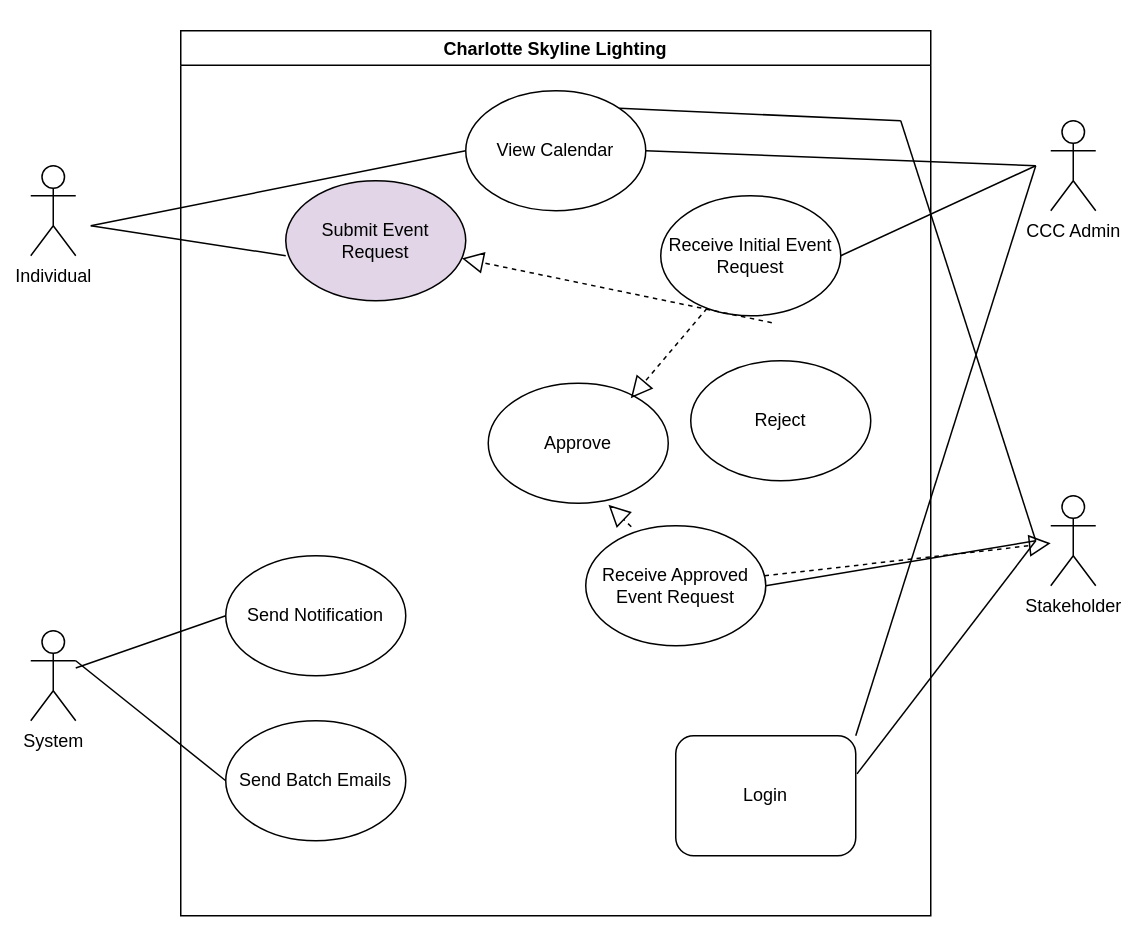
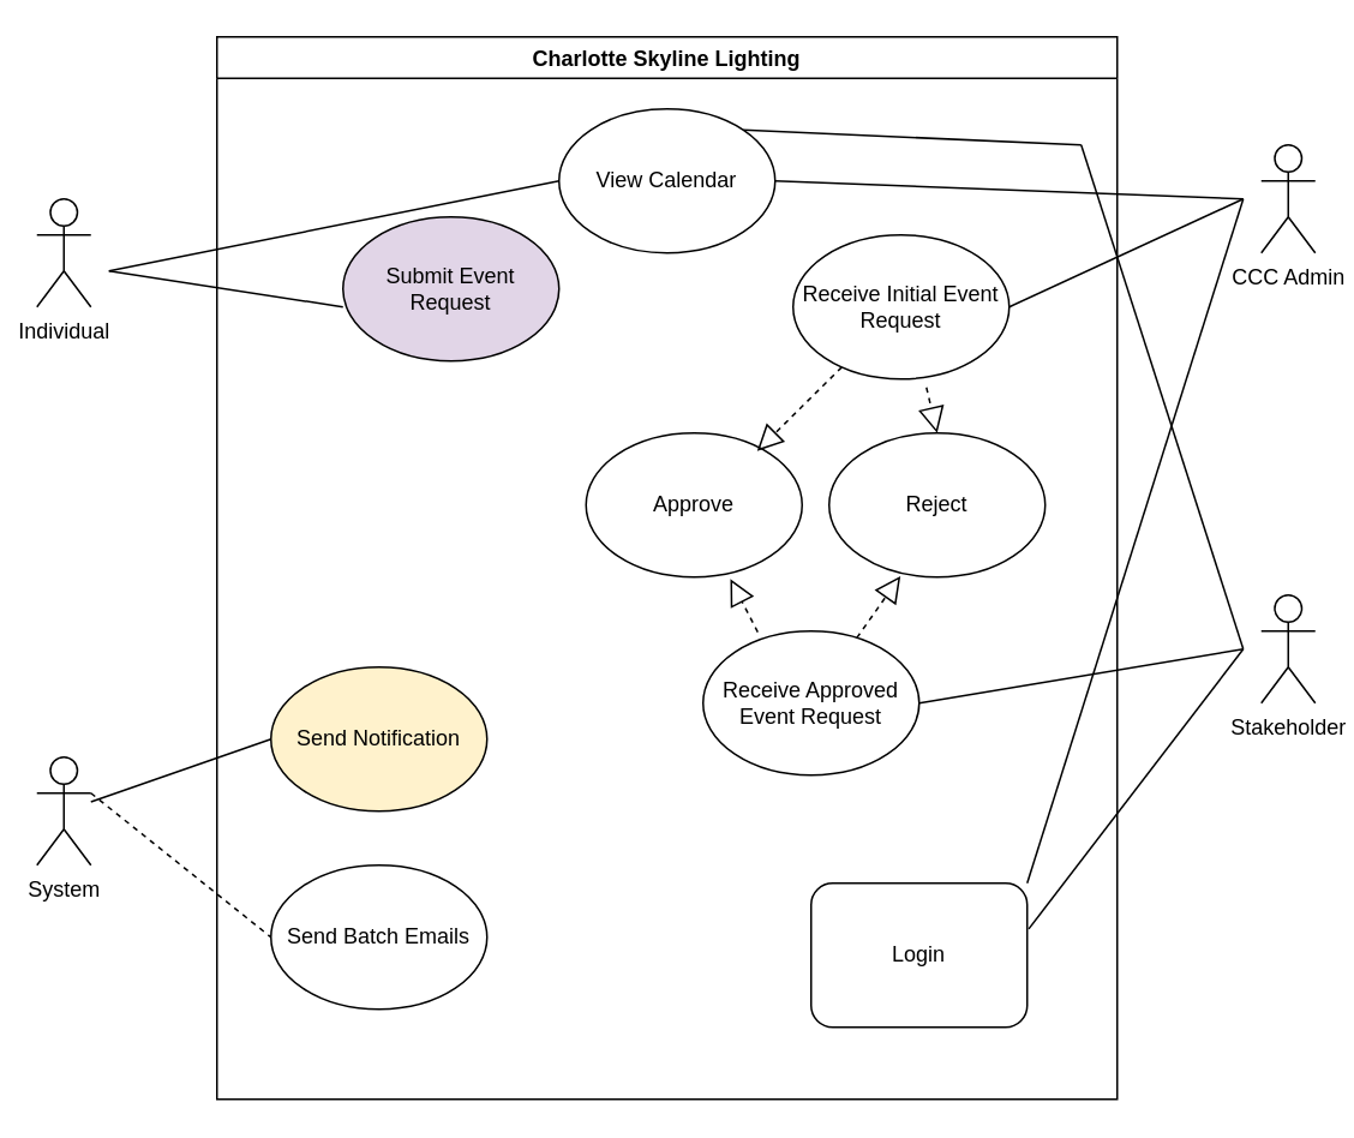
  <mxCell id="0" />
  <mxCell id="1" parent="0" />
  <mxCell id="2" value="Charlotte Skyline Lighting" style="swimlane;" parent="1" vertex="1"><mxGeometry x="120" y="20" width="500" height="590" as="geometry" /></mxCell>
  <mxCell id="3" value="Login" style="whiteSpace=wrap;html=1;rounded=1;" parent="2" vertex="1"><mxGeometry x="330" y="470" width="120" height="80" as="geometry" /></mxCell>
  <mxCell id="4" value="Submit Event Request" style="ellipse;whiteSpace=wrap;html=1;fillColor=#e1d5e7;" parent="2" vertex="1"><mxGeometry x="70" y="100" width="120" height="80" as="geometry" /></mxCell>
  <mxCell id="5" value="View Calendar" style="ellipse;whiteSpace=wrap;html=1;" parent="2" vertex="1"><mxGeometry x="190" y="40" width="120" height="80" as="geometry" /></mxCell>
  <mxCell id="6" value="Send Batch Emails" style="ellipse;whiteSpace=wrap;html=1;" parent="2" vertex="1"><mxGeometry x="30" y="460" width="120" height="80" as="geometry" /></mxCell>
- <mxCell id="7" value="Send Notification" style="ellipse;whiteSpace=wrap;html=1;" parent="2" vertex="1"><mxGeometry x="30" y="350" width="120" height="80" as="geometry" /></mxCell>
+ <mxCell id="7" value="Send Notification" style="ellipse;whiteSpace=wrap;html=1;fillColor=#fff2cc;" parent="2" vertex="1"><mxGeometry x="30" y="350" width="120" height="80" as="geometry" /></mxCell>
  <mxCell id="8" value="Receive Initial Event Request" style="ellipse;whiteSpace=wrap;html=1;" parent="2" vertex="1"><mxGeometry x="320" y="110" width="120" height="80" as="geometry" /></mxCell>
  <mxCell id="9" value="Reject" style="ellipse;whiteSpace=wrap;html=1;" parent="2" vertex="1"><mxGeometry x="340" y="220" width="120" height="80" as="geometry" /></mxCell>
- <mxCell id="10" value="Approve" style="ellipse;whiteSpace=wrap;html=1;" parent="2" vertex="1"><mxGeometry x="205" y="235" width="120" height="80" as="geometry" /></mxCell>
+ <mxCell id="10" value="Approve" style="ellipse;whiteSpace=wrap;html=1;" parent="2" vertex="1"><mxGeometry x="205" y="220" width="120" height="80" as="geometry" /></mxCell>
  <mxCell id="11" value="Receive Approved Event Request" style="ellipse;whiteSpace=wrap;html=1;" parent="2" vertex="1"><mxGeometry x="270" y="330" width="120" height="80" as="geometry" /></mxCell>
  <mxCell id="12" value="" style="endArrow=block;dashed=1;endFill=0;endSize=12;html=1;rounded=0;strokeWidth=1;entryX=0.668;entryY=1.013;entryDx=0;entryDy=0;entryPerimeter=0;exitX=0.253;exitY=0.008;exitDx=0;exitDy=0;exitPerimeter=0;" parent="2" source="11" target="10" edge="1"><mxGeometry width="160" relative="1" as="geometry"><mxPoint x="180" y="320" as="sourcePoint" /><mxPoint x="340" y="320" as="targetPoint" /></mxGeometry></mxCell>
- <mxCell id="13" value="" style="endArrow=block;dashed=1;endFill=0;endSize=12;html=1;rounded=0;strokeWidth=1;" parent="2" source="11" target="18" edge="1"><mxGeometry width="160" relative="1" as="geometry"><mxPoint x="180" y="320" as="sourcePoint" /><mxPoint x="340" y="320" as="targetPoint" /></mxGeometry></mxCell>
+ <mxCell id="13" value="" style="endArrow=block;dashed=1;endFill=0;endSize=12;html=1;rounded=0;strokeWidth=1;entryX=0.33;entryY=0.993;entryDx=0;entryDy=0;entryPerimeter=0;" parent="2" source="11" target="9" edge="1"><mxGeometry width="160" relative="1" as="geometry"><mxPoint x="180" y="320" as="sourcePoint" /><mxPoint x="340" y="320" as="targetPoint" /></mxGeometry></mxCell>
  <mxCell id="14" value="" style="endArrow=block;dashed=1;endFill=0;endSize=12;html=1;rounded=0;strokeWidth=1;entryX=0.792;entryY=0.125;entryDx=0;entryDy=0;entryPerimeter=0;" parent="2" source="8" target="10" edge="1"><mxGeometry width="160" relative="1" as="geometry"><mxPoint x="80" y="270" as="sourcePoint" /><mxPoint x="240" y="270" as="targetPoint" /></mxGeometry></mxCell>
- <mxCell id="15" value="" style="endArrow=block;dashed=1;endFill=0;endSize=12;html=1;rounded=0;strokeWidth=1;exitX=0.617;exitY=1.058;exitDx=0;exitDy=0;exitPerimeter=0;" parent="2" source="8" target="4" edge="1"><mxGeometry width="160" relative="1" as="geometry"><mxPoint x="180" y="320" as="sourcePoint" /><mxPoint x="340" y="320" as="targetPoint" /></mxGeometry></mxCell>
+ <mxCell id="15" value="" style="endArrow=block;dashed=1;endFill=0;endSize=12;html=1;rounded=0;strokeWidth=1;entryX=0.5;entryY=0;entryDx=0;entryDy=0;exitX=0.617;exitY=1.058;exitDx=0;exitDy=0;exitPerimeter=0;" parent="2" source="8" target="9" edge="1"><mxGeometry width="160" relative="1" as="geometry"><mxPoint x="180" y="320" as="sourcePoint" /><mxPoint x="340" y="320" as="targetPoint" /></mxGeometry></mxCell>
  <mxCell id="16" value="Individual" style="shape=umlActor;verticalLabelPosition=bottom;verticalAlign=top;html=1;outlineConnect=0;" parent="1" vertex="1"><mxGeometry x="20" y="110" width="30" height="60" as="geometry" /></mxCell>
  <mxCell id="17" value="CCC Admin" style="shape=umlActor;verticalLabelPosition=bottom;verticalAlign=top;html=1;outlineConnect=0;" parent="1" vertex="1"><mxGeometry x="700" y="80" width="30" height="60" as="geometry" /></mxCell>
  <mxCell id="18" value="Stakeholder" style="shape=umlActor;verticalLabelPosition=bottom;verticalAlign=top;html=1;outlineConnect=0;" parent="1" vertex="1"><mxGeometry x="700" y="330" width="30" height="60" as="geometry" /></mxCell>
  <mxCell id="19" value="System" style="shape=umlActor;verticalLabelPosition=bottom;verticalAlign=top;html=1;outlineConnect=0;" parent="1" vertex="1"><mxGeometry x="20" y="420" width="30" height="60" as="geometry" /></mxCell>
  <mxCell id="20" value="" style="endArrow=none;html=1;rounded=0;exitX=1;exitY=0;exitDx=0;exitDy=0;" parent="1" source="3" edge="1"><mxGeometry width="50" height="50" relative="1" as="geometry"><mxPoint x="360" y="360" as="sourcePoint" /><mxPoint x="690" y="110" as="targetPoint" /></mxGeometry></mxCell>
  <mxCell id="21" value="" style="endArrow=none;html=1;rounded=0;exitX=0;exitY=0.625;exitDx=0;exitDy=0;exitPerimeter=0;" parent="1" source="4" edge="1"><mxGeometry width="50" height="50" relative="1" as="geometry"><mxPoint x="360" y="360" as="sourcePoint" /><mxPoint x="60" y="150" as="targetPoint" /></mxGeometry></mxCell>
  <mxCell id="22" value="" style="endArrow=none;html=1;rounded=0;exitX=0;exitY=0.5;exitDx=0;exitDy=0;" parent="1" source="5" edge="1"><mxGeometry width="50" height="50" relative="1" as="geometry"><mxPoint x="360" y="360" as="sourcePoint" /><mxPoint x="60" y="150" as="targetPoint" /></mxGeometry></mxCell>
  <mxCell id="23" value="" style="endArrow=none;html=1;rounded=0;exitX=1;exitY=0.5;exitDx=0;exitDy=0;" parent="1" source="8" edge="1"><mxGeometry width="50" height="50" relative="1" as="geometry"><mxPoint x="360" y="370" as="sourcePoint" /><mxPoint x="690" y="110" as="targetPoint" /></mxGeometry></mxCell>
  <mxCell id="24" value="" style="endArrow=none;html=1;rounded=0;exitX=1;exitY=0.5;exitDx=0;exitDy=0;" parent="1" source="5" edge="1"><mxGeometry width="50" height="50" relative="1" as="geometry"><mxPoint x="360" y="370" as="sourcePoint" /><mxPoint x="690" y="110" as="targetPoint" /></mxGeometry></mxCell>
  <mxCell id="25" value="" style="endArrow=none;html=1;rounded=0;" parent="1" source="19" edge="1"><mxGeometry width="50" height="50" relative="1" as="geometry"><mxPoint x="360" y="370" as="sourcePoint" /><mxPoint x="150" y="410" as="targetPoint" /></mxGeometry></mxCell>
- <mxCell id="26" value="" style="endArrow=none;html=1;rounded=0;entryX=0;entryY=0.5;entryDx=0;entryDy=0;exitX=1;exitY=0.333;exitDx=0;exitDy=0;exitPerimeter=0;" parent="1" source="19" target="6" edge="1"><mxGeometry width="50" height="50" relative="1" as="geometry"><mxPoint x="60" y="450" as="sourcePoint" /><mxPoint x="410" y="320" as="targetPoint" /></mxGeometry></mxCell>
+ <mxCell id="26" value="" style="endArrow=none;html=1;rounded=0;entryX=0;entryY=0.5;entryDx=0;entryDy=0;exitX=1;exitY=0.333;exitDx=0;exitDy=0;exitPerimeter=0;dashed=1;" parent="1" source="19" target="6" edge="1"><mxGeometry width="50" height="50" relative="1" as="geometry"><mxPoint x="60" y="450" as="sourcePoint" /><mxPoint x="410" y="320" as="targetPoint" /></mxGeometry></mxCell>
  <mxCell id="27" value="" style="endArrow=none;html=1;rounded=0;exitX=1;exitY=0.5;exitDx=0;exitDy=0;" parent="1" source="11" edge="1"><mxGeometry width="50" height="50" relative="1" as="geometry"><mxPoint x="360" y="360" as="sourcePoint" /><mxPoint x="690" y="360" as="targetPoint" /></mxGeometry></mxCell>
  <mxCell id="28" value="" style="endArrow=none;html=1;rounded=0;strokeWidth=1;exitX=1.007;exitY=0.318;exitDx=0;exitDy=0;exitPerimeter=0;" parent="1" source="3" edge="1"><mxGeometry width="50" height="50" relative="1" as="geometry"><mxPoint x="360" y="360" as="sourcePoint" /><mxPoint x="690" y="360" as="targetPoint" /></mxGeometry></mxCell>
  <mxCell id="29" value="" style="endArrow=none;html=1;rounded=0;strokeWidth=1;" parent="1" edge="1"><mxGeometry width="50" height="50" relative="1" as="geometry"><mxPoint x="600" y="80" as="sourcePoint" /><mxPoint x="690" y="360" as="targetPoint" /></mxGeometry></mxCell>
  <mxCell id="30" value="" style="endArrow=none;html=1;rounded=0;strokeWidth=1;exitX=1;exitY=0;exitDx=0;exitDy=0;" parent="1" source="5" edge="1"><mxGeometry width="50" height="50" relative="1" as="geometry"><mxPoint x="360" y="360" as="sourcePoint" /><mxPoint x="600" y="80" as="targetPoint" /></mxGeometry></mxCell>
